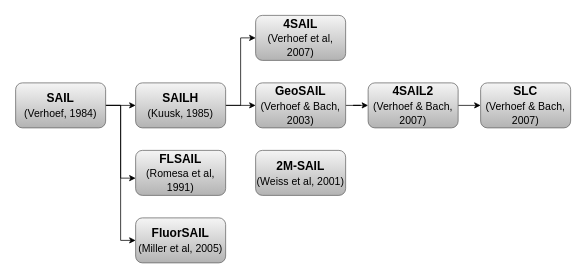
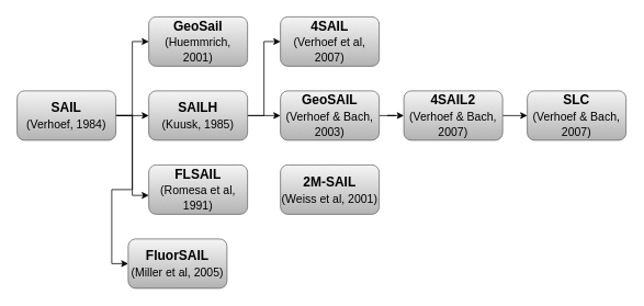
  <mxCell id="0" />
  <mxCell id="1" parent="0" />
  <mxCell id="2" style="edgeStyle=orthogonalEdgeStyle;rounded=0;orthogonalLoop=1;jettySize=auto;html=1;exitX=1;exitY=0.5;exitDx=0;exitDy=0;entryX=0;entryY=0.5;entryDx=0;entryDy=0;fontSize=16;" edge="1" parent="1" source="6" target="9"><mxGeometry relative="1" as="geometry" /></mxCell>
+ <mxCell id="3" style="edgeStyle=orthogonalEdgeStyle;rounded=0;orthogonalLoop=1;jettySize=auto;html=1;exitX=1;exitY=0.5;exitDx=0;exitDy=0;entryX=0;entryY=0.5;entryDx=0;entryDy=0;fontSize=16;" edge="1" parent="1" source="6" target="14"><mxGeometry relative="1" as="geometry" /></mxCell>
  <mxCell id="4" style="edgeStyle=orthogonalEdgeStyle;rounded=0;orthogonalLoop=1;jettySize=auto;html=1;exitX=1;exitY=0.5;exitDx=0;exitDy=0;entryX=0;entryY=0.617;entryDx=0;entryDy=0;entryPerimeter=0;fontSize=16;" edge="1" parent="1" source="6" target="18"><mxGeometry relative="1" as="geometry" /></mxCell>
  <mxCell id="5" style="edgeStyle=orthogonalEdgeStyle;rounded=0;orthogonalLoop=1;jettySize=auto;html=1;exitX=1;exitY=0.5;exitDx=0;exitDy=0;entryX=0;entryY=0.5;entryDx=0;entryDy=0;fontSize=16;" edge="1" parent="1" source="6" target="19"><mxGeometry relative="1" as="geometry" /></mxCell>
  <mxCell id="6" value="SAIL&lt;br&gt;&lt;span style=&quot;font-weight: normal&quot;&gt;&lt;font style=&quot;font-size: 14px&quot;&gt;(Verhoef, 1984)&lt;/font&gt;&lt;/span&gt;&lt;br&gt;" style="rounded=1;whiteSpace=wrap;html=1;fillColor=#f5f5f5;strokeColor=#666666;gradientColor=#b3b3b3;fontSize=16;fontStyle=1" vertex="1" parent="1"><mxGeometry x="20" y="110" width="120" height="60" as="geometry" /></mxCell>
  <mxCell id="7" style="edgeStyle=orthogonalEdgeStyle;rounded=0;orthogonalLoop=1;jettySize=auto;html=1;exitX=1;exitY=0.5;exitDx=0;exitDy=0;fontSize=16;" edge="1" parent="1" source="9" target="11"><mxGeometry relative="1" as="geometry" /></mxCell>
  <mxCell id="8" style="edgeStyle=orthogonalEdgeStyle;rounded=0;orthogonalLoop=1;jettySize=auto;html=1;exitX=1;exitY=0.5;exitDx=0;exitDy=0;entryX=0;entryY=0.5;entryDx=0;entryDy=0;fontSize=16;" edge="1" parent="1" source="9" target="12"><mxGeometry relative="1" as="geometry" /></mxCell>
  <mxCell id="9" value="SAILH&lt;br&gt;&lt;span style=&quot;font-weight: normal&quot;&gt;&lt;font style=&quot;font-size: 14px&quot;&gt;(Kuusk, 1985)&lt;/font&gt;&lt;/span&gt;&lt;br&gt;" style="rounded=1;whiteSpace=wrap;html=1;fillColor=#f5f5f5;strokeColor=#666666;gradientColor=#b3b3b3;fontSize=16;fontStyle=1" vertex="1" parent="1"><mxGeometry x="180" y="110" width="120" height="60" as="geometry" /></mxCell>
  <mxCell id="10" style="edgeStyle=orthogonalEdgeStyle;rounded=0;orthogonalLoop=1;jettySize=auto;html=1;exitX=1;exitY=0.5;exitDx=0;exitDy=0;fontSize=16;" edge="1" parent="1" source="11" target="16"><mxGeometry relative="1" as="geometry" /></mxCell>
  <mxCell id="11" value="GeoSAIL&lt;br&gt;&lt;span style=&quot;font-weight: normal&quot;&gt;&lt;font style=&quot;font-size: 14px&quot;&gt;(Verhoef &amp;amp; Bach, 2003)&lt;/font&gt;&lt;/span&gt;&lt;br&gt;" style="rounded=1;whiteSpace=wrap;html=1;fillColor=#f5f5f5;strokeColor=#666666;gradientColor=#b3b3b3;fontSize=16;fontStyle=1" vertex="1" parent="1"><mxGeometry x="340" y="110" width="120" height="60" as="geometry" /></mxCell>
  <mxCell id="12" value="4SAIL&lt;br&gt;&lt;span style=&quot;font-weight: normal&quot;&gt;&lt;font style=&quot;font-size: 14px&quot;&gt;(Verhoef et al, 2007)&lt;/font&gt;&lt;/span&gt;&lt;br&gt;" style="rounded=1;whiteSpace=wrap;html=1;fillColor=#f5f5f5;strokeColor=#666666;gradientColor=#b3b3b3;fontSize=16;fontStyle=1" vertex="1" parent="1"><mxGeometry x="340" y="20" width="120" height="60" as="geometry" /></mxCell>
  <mxCell id="13" value="2M-SAIL&lt;br&gt;&lt;span style=&quot;font-weight: normal&quot;&gt;&lt;font style=&quot;font-size: 14px&quot;&gt;(Weiss et al, 2001)&lt;/font&gt;&lt;/span&gt;&lt;br&gt;" style="rounded=1;whiteSpace=wrap;html=1;fillColor=#f5f5f5;strokeColor=#666666;gradientColor=#b3b3b3;fontSize=16;fontStyle=1" vertex="1" parent="1"><mxGeometry x="340" y="200" width="120" height="60" as="geometry" /></mxCell>
+ <mxCell id="14" value="GeoSail&lt;br&gt;&lt;span style=&quot;font-weight: normal&quot;&gt;&lt;font style=&quot;font-size: 14px&quot;&gt;(Huemmrich, 2001)&lt;/font&gt;&lt;/span&gt;&lt;br&gt;" style="rounded=1;whiteSpace=wrap;html=1;fillColor=#f5f5f5;strokeColor=#666666;gradientColor=#b3b3b3;fontSize=16;fontStyle=1" vertex="1" parent="1"><mxGeometry x="180" y="20" width="120" height="60" as="geometry" /></mxCell>
  <mxCell id="15" style="edgeStyle=orthogonalEdgeStyle;rounded=0;orthogonalLoop=1;jettySize=auto;html=1;exitX=1;exitY=0.5;exitDx=0;exitDy=0;entryX=0;entryY=0.5;entryDx=0;entryDy=0;fontSize=16;" edge="1" parent="1" source="16" target="17"><mxGeometry relative="1" as="geometry" /></mxCell>
  <mxCell id="16" value="4SAIL2&lt;br&gt;&lt;span style=&quot;font-weight: normal&quot;&gt;&lt;font style=&quot;font-size: 14px&quot;&gt;(Verhoef &amp;amp; Bach, 2007)&lt;/font&gt;&lt;/span&gt;&lt;br&gt;" style="rounded=1;whiteSpace=wrap;html=1;fillColor=#f5f5f5;strokeColor=#666666;gradientColor=#b3b3b3;fontSize=16;fontStyle=1" vertex="1" parent="1"><mxGeometry x="490" y="110" width="120" height="60" as="geometry" /></mxCell>
  <mxCell id="17" value="&lt;font&gt;SLC&lt;br&gt;&lt;/font&gt;&lt;font style=&quot;font-weight: normal ; font-size: 14px&quot;&gt;(Verhoef &amp;amp; Bach, 2007)&lt;/font&gt;&lt;br&gt;" style="rounded=1;whiteSpace=wrap;html=1;fillColor=#f5f5f5;strokeColor=#666666;gradientColor=#b3b3b3;fontSize=16;fontStyle=1" vertex="1" parent="1"><mxGeometry x="640" y="110" width="120" height="60" as="geometry" /></mxCell>
  <mxCell id="18" value="FLSAIL&lt;br&gt;&lt;span style=&quot;font-weight: normal&quot;&gt;&lt;font style=&quot;font-size: 14px&quot;&gt;(Romesa et al, 1991)&lt;/font&gt;&lt;/span&gt;&lt;br&gt;" style="rounded=1;whiteSpace=wrap;html=1;fillColor=#f5f5f5;strokeColor=#666666;gradientColor=#b3b3b3;fontSize=16;fontStyle=1" vertex="1" parent="1"><mxGeometry x="180" y="200" width="120" height="60" as="geometry" /></mxCell>
- <mxCell id="19" value="FluorSAIL&lt;br&gt;&lt;span style=&quot;font-weight: normal&quot;&gt;&lt;font style=&quot;font-size: 14px&quot;&gt;(Miller et al, 2005)&lt;/font&gt;&lt;/span&gt;&lt;br&gt;" style="rounded=1;whiteSpace=wrap;html=1;fillColor=#f5f5f5;strokeColor=#666666;gradientColor=#b3b3b3;fontSize=16;fontStyle=1" vertex="1" parent="1"><mxGeometry x="180" y="290" width="120" height="60" as="geometry" /></mxCell>
+ <mxCell id="19" value="FluorSAIL&lt;br&gt;&lt;span style=&quot;font-weight: normal&quot;&gt;&lt;font style=&quot;font-size: 14px&quot;&gt;(Miller et al, 2005)&lt;/font&gt;&lt;/span&gt;&lt;br&gt;" style="rounded=1;whiteSpace=wrap;html=1;fillColor=#f5f5f5;strokeColor=#666666;gradientColor=#b3b3b3;fontSize=16;fontStyle=1" vertex="1" parent="1"><mxGeometry x="155" y="290" width="120" height="60" as="geometry" /></mxCell>
